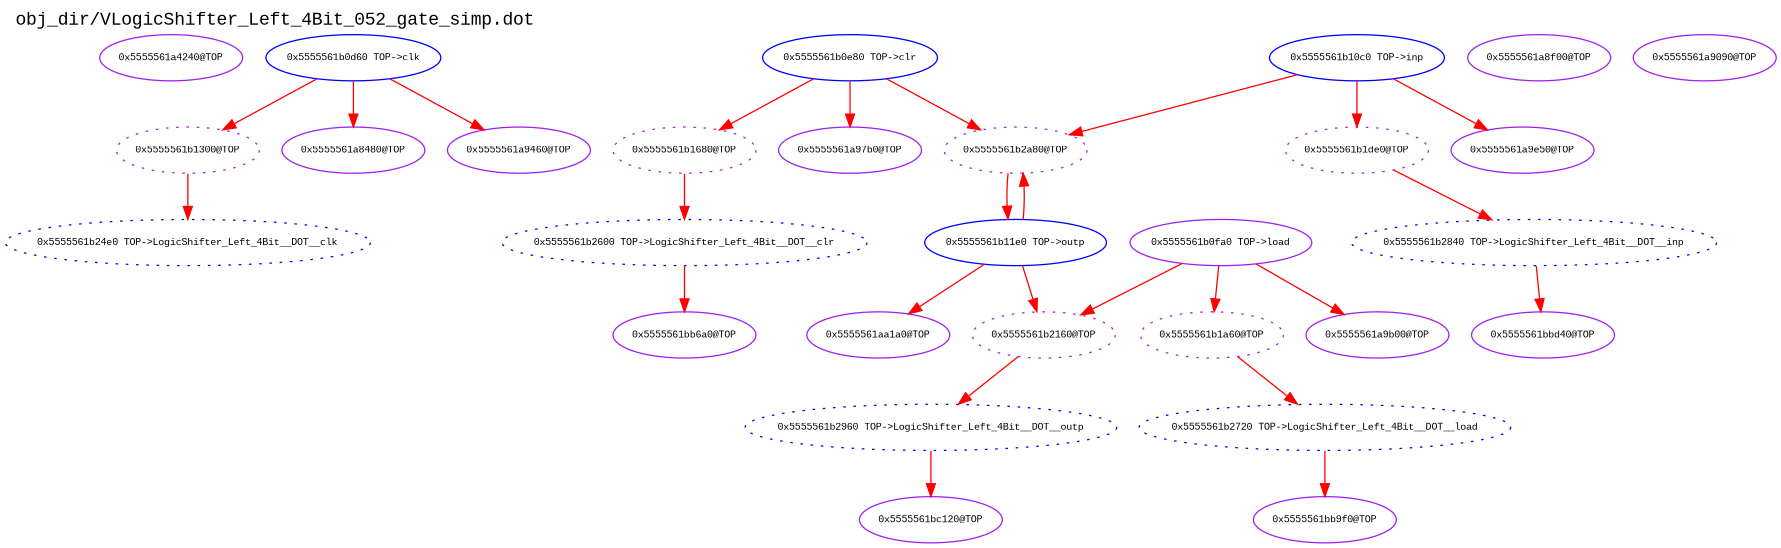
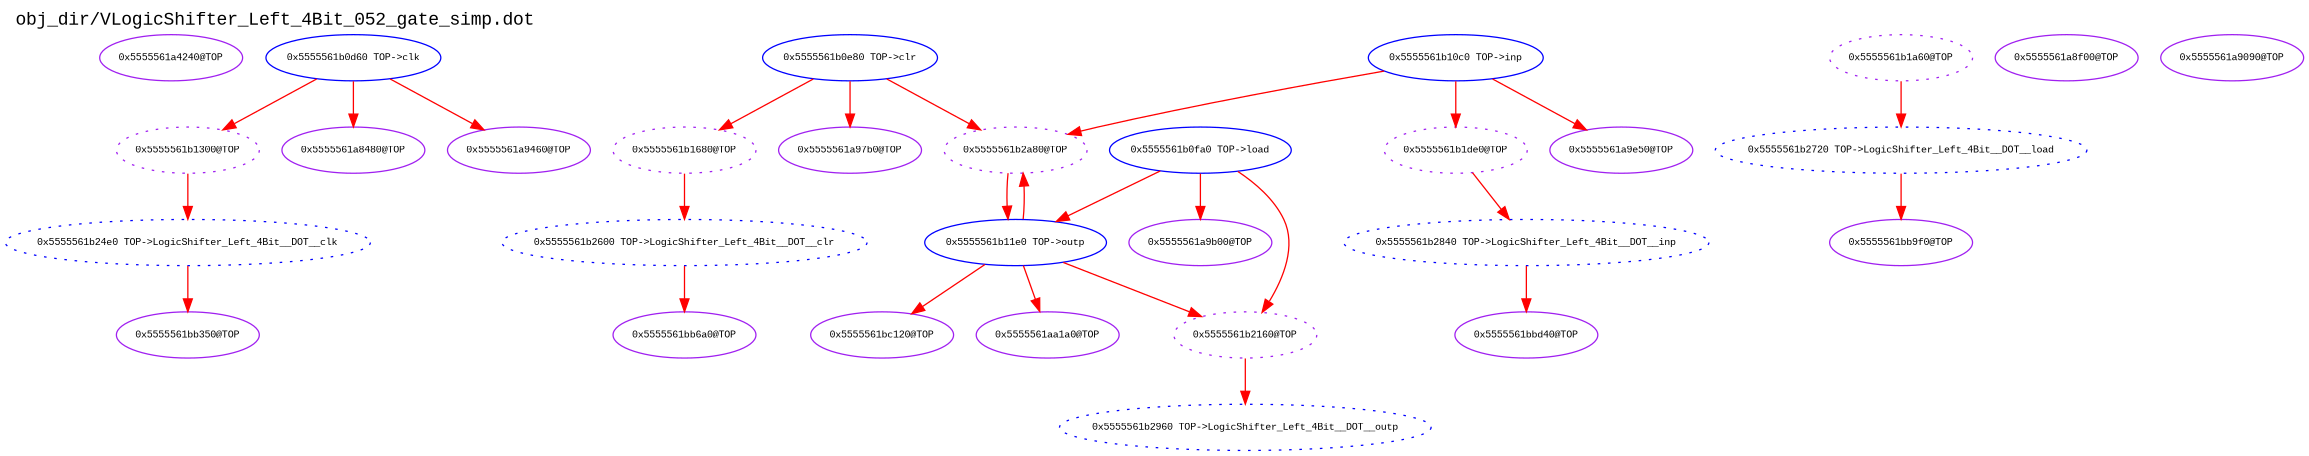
  digraph {
    fontname="Liberation Mono"
    label="obj_dir/VLogicShifter_Left_4Bit_052_gate_simp.dot"
    labeljust=l
    labelloc=t
    rankdir=TB
    node [color=purple fontname="Liberation Mono" fontsize=8]
    edge [color=red fontname="Liberation Mono" fontsize=8 weight=1]
    n1 [label="0x5555561a4240@TOP"]
    n2 [label="0x5555561b1300@TOP" style=dotted]
    n3 [color=blue label="0x5555561b24e0 TOP->LogicShifter_Left_4Bit__DOT__clk" style=dotted]
+   n4 [label="0x5555561bb350@TOP"]
    n5 [color=blue label="0x5555561b0d60 TOP->clk"]
    n6 [label="0x5555561a8480@TOP"]
    n7 [label="0x5555561a9460@TOP"]
    n8 [label="0x5555561b1680@TOP" style=dotted]
    n9 [color=blue label="0x5555561b2600 TOP->LogicShifter_Left_4Bit__DOT__clr" style=dotted]
    n10 [label="0x5555561bb6a0@TOP"]
    n11 [color=blue label="0x5555561b0e80 TOP->clr"]
    n12 [label="0x5555561b2a80@TOP" style=dotted]
    n13 [label="0x5555561a97b0@TOP"]
    n14 [color=blue label="0x5555561b11e0 TOP->outp"]
    n15 [label="0x5555561b1a60@TOP" style=dotted]
    n16 [color=blue label="0x5555561b2720 TOP->LogicShifter_Left_4Bit__DOT__load" style=dotted]
    n17 [label="0x5555561bb9f0@TOP"]
-   n18 [label="0x5555561b0fa0 TOP->load"]
+   n18 [color=blue label="0x5555561b0fa0 TOP->load"]
    n19 [label="0x5555561a9b00@TOP"]
    n20 [label="0x5555561b2160@TOP" style=dotted]
    n21 [label="0x5555561b1de0@TOP" style=dotted]
    n22 [color=blue label="0x5555561b2840 TOP->LogicShifter_Left_4Bit__DOT__inp" style=dotted]
    n23 [label="0x5555561bbd40@TOP"]
    n24 [color=blue label="0x5555561b10c0 TOP->inp"]
    n25 [label="0x5555561a9e50@TOP"]
    n26 [color=blue label="0x5555561b2960 TOP->LogicShifter_Left_4Bit__DOT__outp" style=dotted]
    n27 [label="0x5555561bc120@TOP"]
    n28 [label="0x5555561aa1a0@TOP"]
    n29 [label="0x5555561a8f00@TOP"]
    n30 [label="0x5555561a9090@TOP"]
    n2 -> n3
+   n3 -> n4
    n5 -> n2
    n5 -> n6
    n5 -> n7
    n8 -> n9
    n9 -> n10
    n11 -> n8
    n11 -> n12
    n11 -> n13
    n12 -> n14
    n14 -> n12
    n14 -> n20
    n14 -> n28
    n15 -> n16
    n16 -> n17
-   n18 -> n15
+   n18 -> n14
    n18 -> n19
    n18 -> n20
    n20 -> n26
    n21 -> n22
    n22 -> n23
    n24 -> n12
    n24 -> n21
    n24 -> n25
-   n26 -> n27
+   n14 -> n27
  }
